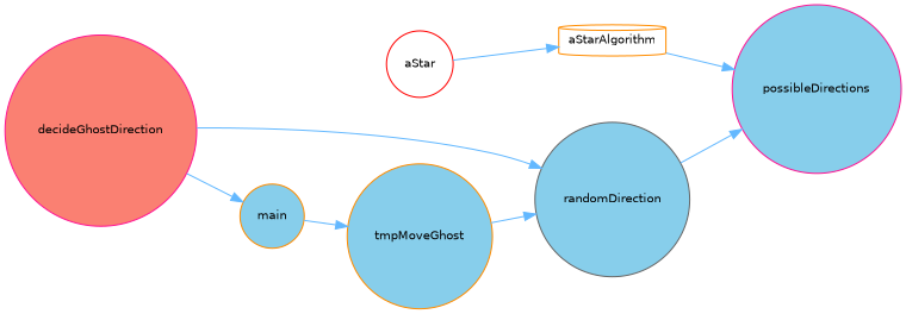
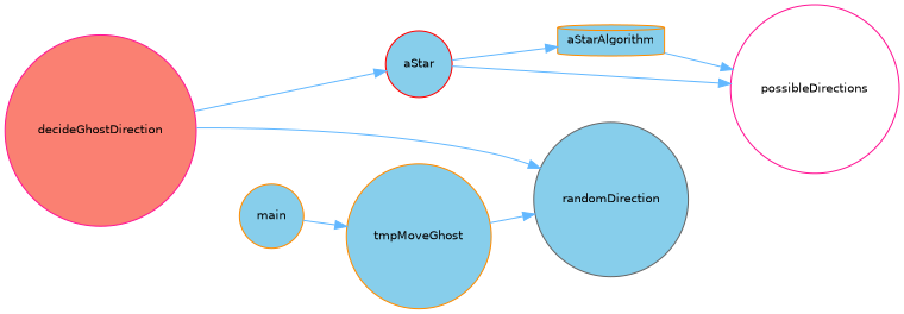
  digraph {
    rankdir=RL
    node [color=darkorange fillcolor=skyblue fontname=Helvetica fontsize=10 shape=circle style=filled]
    edge [color=steelblue1 dir=back fontname=Helvetica fontsize=10 labelfontname=Helvetica labelfontsize=10 style=solid]
-   n1 [color=deeppink fontcolor=black height=0.2 label=possibleDirections width=0.4]
-   n2 [fillcolor=white height=0.2 label=aStarAlgorithm shape=cylinder width=0.4]
+   n1 [color=deeppink fillcolor=white fontcolor=black height=0.2 label=possibleDirections width=0.4]
+   n2 [height=0.2 label=aStarAlgorithm shape=cylinder width=0.4]
    n3 [color=gray40 height=0.2 label=randomDirection width=0.4]
-   n4 [color=red fillcolor=white height=0.2 label=aStar width=0.4]
+   n4 [color=red height=0.2 label=aStar width=0.4]
    n5 [color=deeppink fillcolor=salmon height=0.2 label=decideGhostDirection width=0.4]
    n6 [height=0.2 label=tmpMoveGhost width=0.4]
    n7 [height=0.2 label=main width=0.4]
    n1 -> n2
-   n1 -> n3
+   n1 -> n4
    n2 -> n4
    n3 -> n5
    n3 -> n6
-   n7 -> n5
+   n4 -> n5
    n6 -> n7
  }
